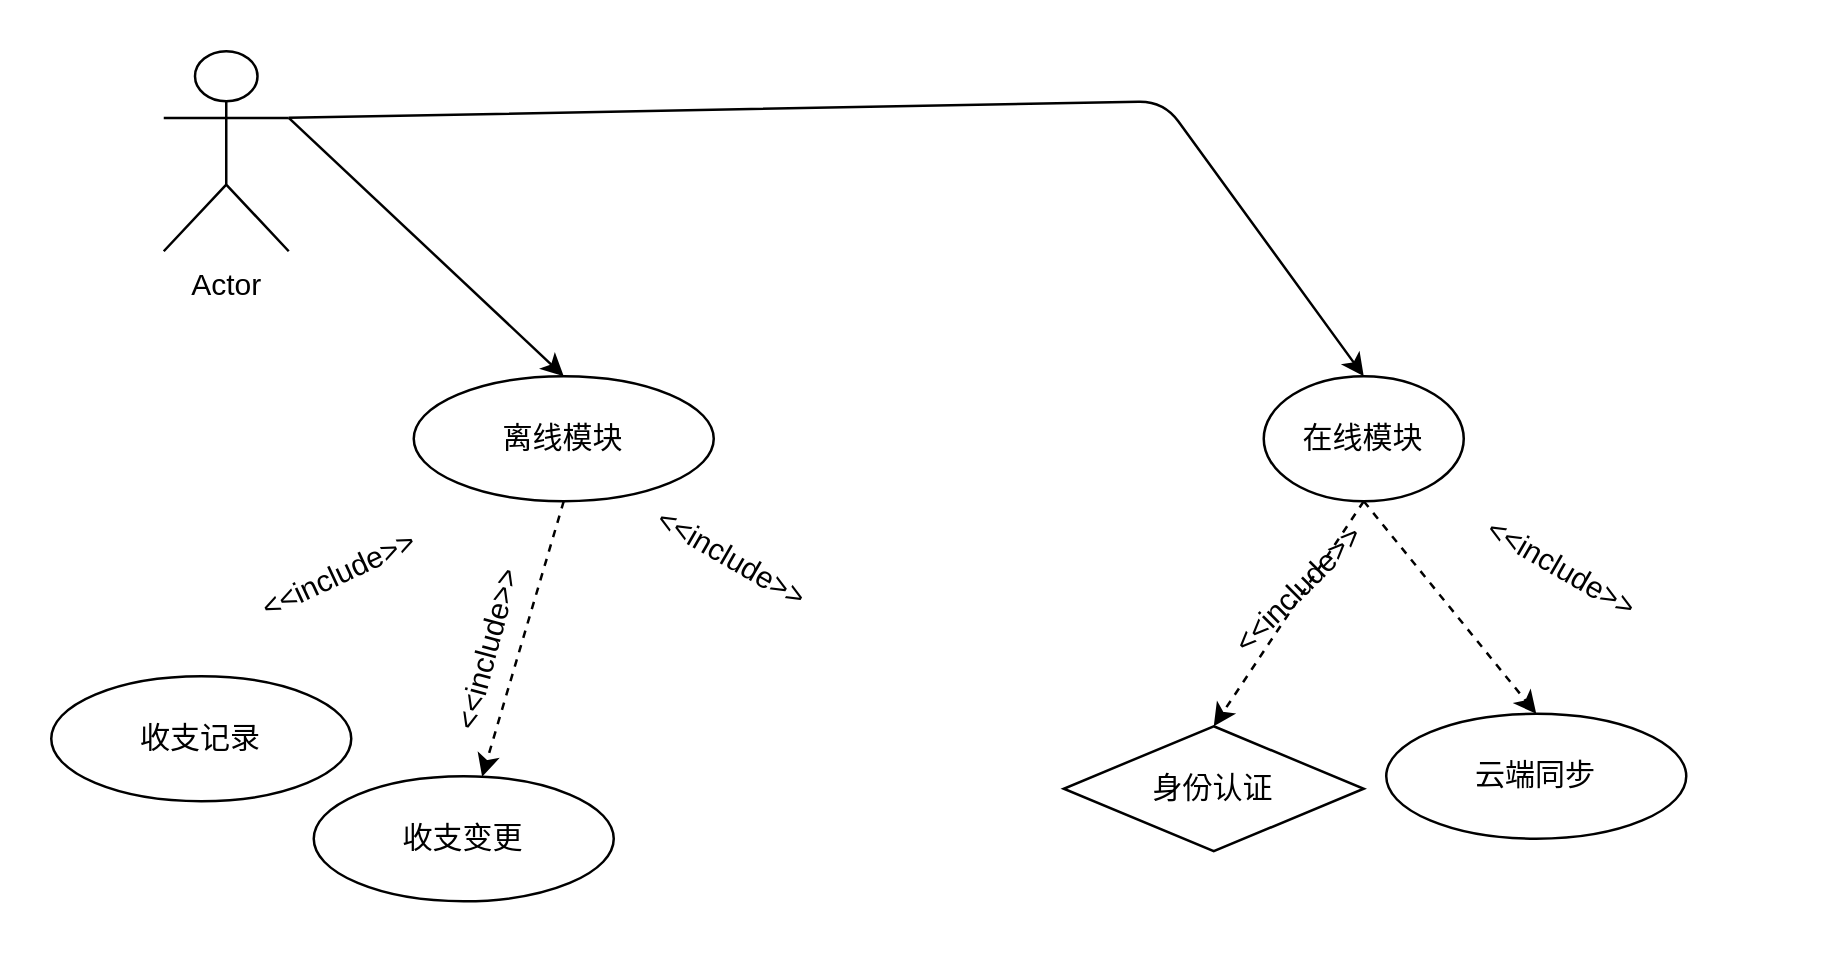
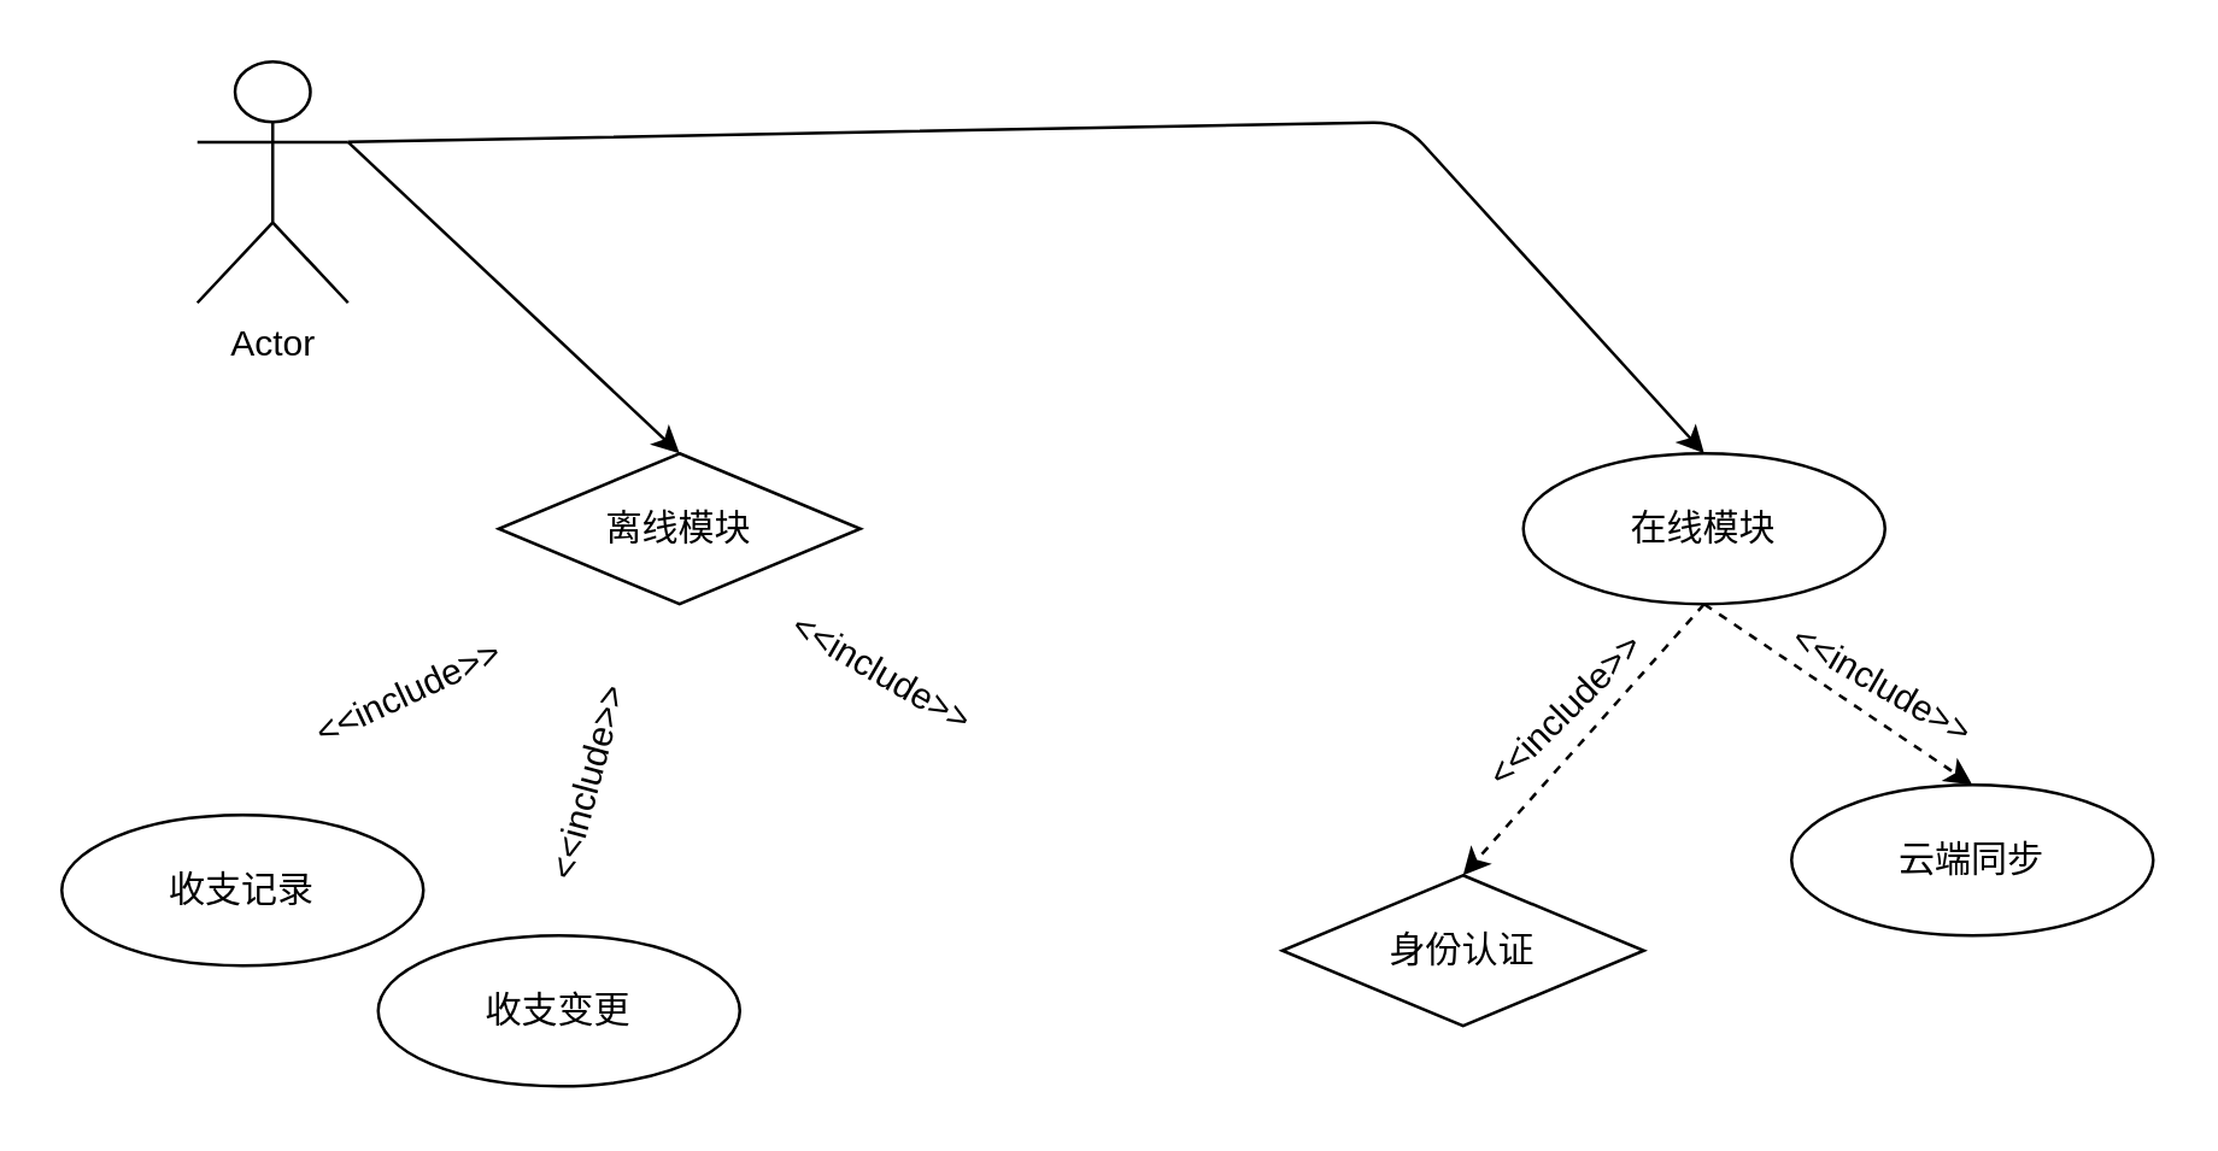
  <mxCell id="0" />
  <mxCell id="1" parent="0" />
  <mxCell id="2" style="edgeStyle=none;html=1;exitX=1;exitY=0.333;exitDx=0;exitDy=0;exitPerimeter=0;entryX=0.5;entryY=0;entryDx=0;entryDy=0;" parent="1" source="4" target="6" edge="1"><mxGeometry relative="1" as="geometry" /></mxCell>
  <mxCell id="3" style="edgeStyle=none;html=1;exitX=1;exitY=0.333;exitDx=0;exitDy=0;exitPerimeter=0;entryX=0.5;entryY=0;entryDx=0;entryDy=0;" parent="1" source="4" target="9" edge="1"><mxGeometry relative="1" as="geometry"><Array as="points"><mxPoint x="465" y="40" /></Array></mxGeometry></mxCell>
  <mxCell id="4" value="Actor" style="shape=umlActor;verticalLabelPosition=bottom;verticalAlign=top;html=1;outlineConnect=0;" parent="1" vertex="1"><mxGeometry x="65" y="20" width="50" height="80" as="geometry" /></mxCell>
- <mxCell id="5" style="edgeStyle=none;html=1;exitX=0.5;exitY=1;exitDx=0;exitDy=0;dashed=1;" parent="1" source="6" target="13" edge="1"><mxGeometry relative="1" as="geometry" /></mxCell>
- <mxCell id="6" value="离线模块" style="ellipse;whiteSpace=wrap;html=1;" parent="1" vertex="1"><mxGeometry x="165" y="150" width="120" height="50" as="geometry" /></mxCell>
+ <mxCell id="6" value="离线模块" style="rhombus;whiteSpace=wrap;html=1;" parent="1" vertex="1"><mxGeometry x="165" y="150" width="120" height="50" as="geometry" /></mxCell>
  <mxCell id="7" style="edgeStyle=none;html=1;exitX=0.5;exitY=1;exitDx=0;exitDy=0;entryX=0.5;entryY=0;entryDx=0;entryDy=0;dashed=1;" parent="1" source="9" target="12" edge="1"><mxGeometry relative="1" as="geometry" /></mxCell>
  <mxCell id="8" style="edgeStyle=none;html=1;exitX=0.5;exitY=1;exitDx=0;exitDy=0;entryX=0.5;entryY=0;entryDx=0;entryDy=0;dashed=1;" parent="1" source="9" target="11" edge="1"><mxGeometry relative="1" as="geometry" /></mxCell>
- <mxCell id="9" value="在线模块" style="ellipse;whiteSpace=wrap;html=1;" parent="1" vertex="1"><mxGeometry x="505" y="150" width="80" height="50" as="geometry" /></mxCell>
+ <mxCell id="9" value="在线模块" style="ellipse;whiteSpace=wrap;html=1;" parent="1" vertex="1"><mxGeometry x="505" y="150" width="120" height="50" as="geometry" /></mxCell>
  <mxCell id="10" value="收支记录" style="ellipse;whiteSpace=wrap;html=1;" parent="1" vertex="1"><mxGeometry x="20" y="270" width="120" height="50" as="geometry" /></mxCell>
- <mxCell id="11" value="云端同步" style="ellipse;whiteSpace=wrap;html=1;" parent="1" vertex="1"><mxGeometry x="554" y="285" width="120" height="50" as="geometry" /></mxCell>
+ <mxCell id="11" value="云端同步" style="ellipse;whiteSpace=wrap;html=1;" parent="1" vertex="1"><mxGeometry x="594" y="260" width="120" height="50" as="geometry" /></mxCell>
  <mxCell id="12" value="身份认证" style="rhombus;whiteSpace=wrap;html=1;" parent="1" vertex="1"><mxGeometry x="425" y="290" width="120" height="50" as="geometry" /></mxCell>
  <mxCell id="13" value="收支变更" style="ellipse;whiteSpace=wrap;html=1;" parent="1" vertex="1"><mxGeometry x="125" y="310" width="120" height="50" as="geometry" /></mxCell>
  <mxCell id="14" value="&amp;lt;&amp;lt;include&amp;gt;&amp;gt;" style="text;html=1;align=center;verticalAlign=middle;resizable=0;points=[];autosize=1;strokeColor=none;fillColor=none;rotation=-75;" vertex="1" parent="1"><mxGeometry x="155" y="250" width="80" height="20" as="geometry" /></mxCell>
  <mxCell id="15" value="&amp;lt;&amp;lt;include&amp;gt;&amp;gt;" style="text;html=1;align=center;verticalAlign=middle;resizable=0;points=[];autosize=1;strokeColor=none;fillColor=none;rotation=-25;" vertex="1" parent="1"><mxGeometry x="95" y="220" width="80" height="20" as="geometry" /></mxCell>
  <mxCell id="16" value="&amp;lt;&amp;lt;include&amp;gt;&amp;gt;" style="text;html=1;align=center;verticalAlign=middle;resizable=0;points=[];autosize=1;strokeColor=none;fillColor=none;rotation=30;" vertex="1" parent="1"><mxGeometry x="252" y="213" width="80" height="20" as="geometry" /></mxCell>
  <mxCell id="17" value="&amp;lt;&amp;lt;include&amp;gt;&amp;gt;" style="text;html=1;align=center;verticalAlign=middle;resizable=0;points=[];autosize=1;strokeColor=none;fillColor=none;rotation=-45;" vertex="1" parent="1"><mxGeometry x="479" y="226" width="80" height="20" as="geometry" /></mxCell>
  <mxCell id="18" value="&amp;lt;&amp;lt;include&amp;gt;&amp;gt;" style="text;html=1;align=center;verticalAlign=middle;resizable=0;points=[];autosize=1;strokeColor=none;fillColor=none;rotation=30;" vertex="1" parent="1"><mxGeometry x="584" y="217" width="80" height="20" as="geometry" /></mxCell>
